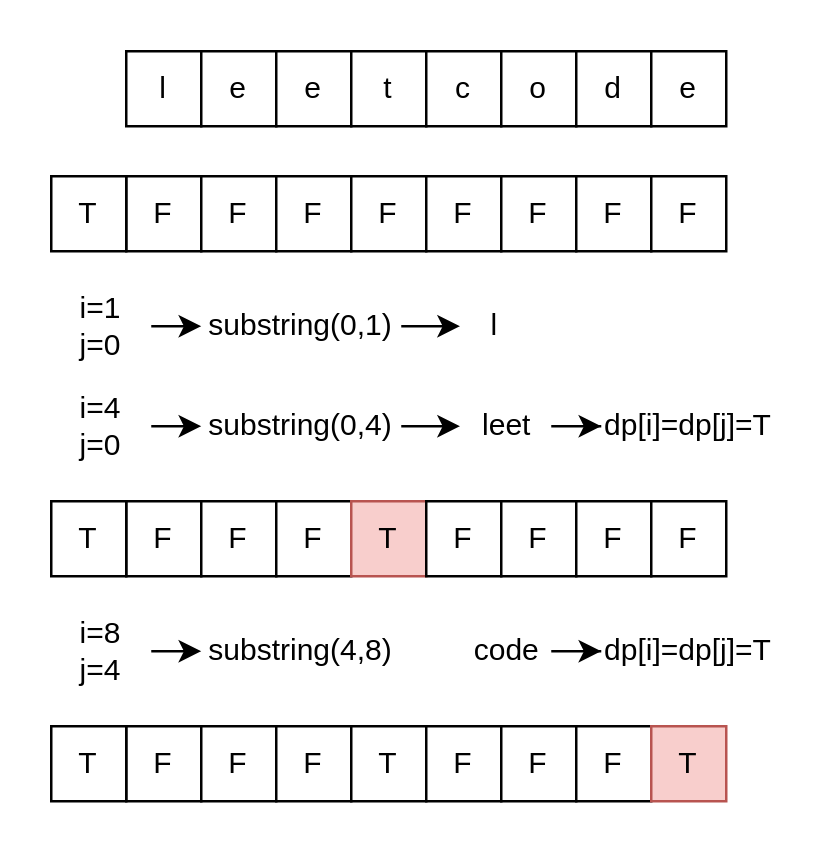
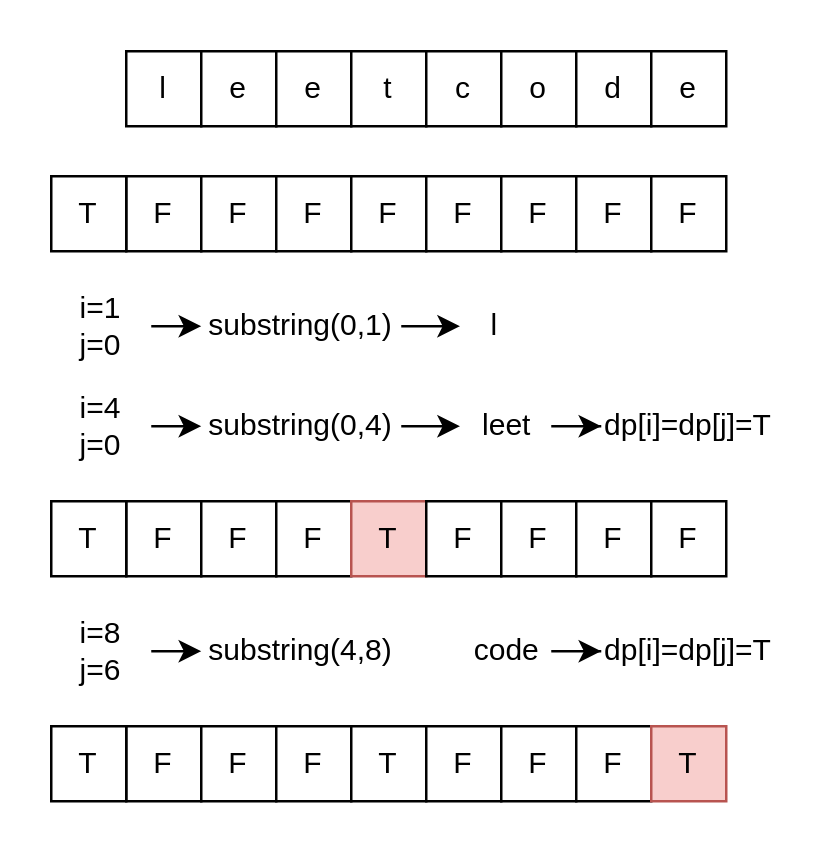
  <mxCell id="0" />
  <mxCell id="1" parent="0" />
  <mxCell id="2" value="l" style="rounded=0;whiteSpace=wrap;html=1;" vertex="1" parent="1"><mxGeometry x="50" y="20" width="30" height="30" as="geometry" /></mxCell>
  <mxCell id="3" value="e" style="rounded=0;whiteSpace=wrap;html=1;" vertex="1" parent="1"><mxGeometry x="80" y="20" width="30" height="30" as="geometry" /></mxCell>
  <mxCell id="4" value="e" style="rounded=0;whiteSpace=wrap;html=1;" vertex="1" parent="1"><mxGeometry x="110" y="20" width="30" height="30" as="geometry" /></mxCell>
  <mxCell id="5" value="t" style="rounded=0;whiteSpace=wrap;html=1;" vertex="1" parent="1"><mxGeometry x="140" y="20" width="30" height="30" as="geometry" /></mxCell>
  <mxCell id="6" value="c" style="rounded=0;whiteSpace=wrap;html=1;" vertex="1" parent="1"><mxGeometry x="170" y="20" width="30" height="30" as="geometry" /></mxCell>
  <mxCell id="7" value="o" style="rounded=0;whiteSpace=wrap;html=1;" vertex="1" parent="1"><mxGeometry x="200" y="20" width="30" height="30" as="geometry" /></mxCell>
  <mxCell id="8" value="d" style="rounded=0;whiteSpace=wrap;html=1;" vertex="1" parent="1"><mxGeometry x="230" y="20" width="30" height="30" as="geometry" /></mxCell>
  <mxCell id="9" value="e" style="rounded=0;whiteSpace=wrap;html=1;" vertex="1" parent="1"><mxGeometry x="260" y="20" width="30" height="30" as="geometry" /></mxCell>
  <mxCell id="10" value="F" style="rounded=0;whiteSpace=wrap;html=1;" vertex="1" parent="1"><mxGeometry x="50" y="70" width="30" height="30" as="geometry" /></mxCell>
  <mxCell id="11" value="F" style="rounded=0;whiteSpace=wrap;html=1;" vertex="1" parent="1"><mxGeometry x="80" y="70" width="30" height="30" as="geometry" /></mxCell>
  <mxCell id="12" value="F" style="rounded=0;whiteSpace=wrap;html=1;" vertex="1" parent="1"><mxGeometry x="110" y="70" width="30" height="30" as="geometry" /></mxCell>
  <mxCell id="13" value="F" style="rounded=0;whiteSpace=wrap;html=1;" vertex="1" parent="1"><mxGeometry x="140" y="70" width="30" height="30" as="geometry" /></mxCell>
  <mxCell id="14" value="F" style="rounded=0;whiteSpace=wrap;html=1;" vertex="1" parent="1"><mxGeometry x="170" y="70" width="30" height="30" as="geometry" /></mxCell>
  <mxCell id="15" value="F" style="rounded=0;whiteSpace=wrap;html=1;" vertex="1" parent="1"><mxGeometry x="200" y="70" width="30" height="30" as="geometry" /></mxCell>
  <mxCell id="16" value="F" style="rounded=0;whiteSpace=wrap;html=1;" vertex="1" parent="1"><mxGeometry x="230" y="70" width="30" height="30" as="geometry" /></mxCell>
  <mxCell id="17" value="F" style="rounded=0;whiteSpace=wrap;html=1;" vertex="1" parent="1"><mxGeometry x="260" y="70" width="30" height="30" as="geometry" /></mxCell>
  <mxCell id="18" value="T" style="rounded=0;whiteSpace=wrap;html=1;" vertex="1" parent="1"><mxGeometry x="20" y="70" width="30" height="30" as="geometry" /></mxCell>
  <mxCell id="19" style="edgeStyle=orthogonalEdgeStyle;rounded=0;orthogonalLoop=1;jettySize=auto;html=1;" edge="1" parent="1" source="20"><mxGeometry relative="1" as="geometry"><mxPoint x="80" y="130" as="targetPoint" /></mxGeometry></mxCell>
  <mxCell id="20" value="i=1&lt;br&gt;j=0" style="text;html=1;strokeColor=none;fillColor=none;align=center;verticalAlign=middle;whiteSpace=wrap;rounded=0;" vertex="1" parent="1"><mxGeometry x="20" y="120" width="40" height="20" as="geometry" /></mxCell>
  <mxCell id="21" style="edgeStyle=orthogonalEdgeStyle;rounded=0;orthogonalLoop=1;jettySize=auto;html=1;" edge="1" parent="1" source="22" target="23"><mxGeometry relative="1" as="geometry" /></mxCell>
  <mxCell id="22" value="substring(0,1)" style="text;html=1;strokeColor=none;fillColor=none;align=center;verticalAlign=middle;whiteSpace=wrap;rounded=0;" vertex="1" parent="1"><mxGeometry x="80" y="120" width="80" height="20" as="geometry" /></mxCell>
  <mxCell id="23" value="l" style="text;html=1;strokeColor=none;fillColor=none;align=center;verticalAlign=middle;whiteSpace=wrap;rounded=0;" vertex="1" parent="1"><mxGeometry x="183.5" y="120" width="26.5" height="20" as="geometry" /></mxCell>
  <mxCell id="24" style="edgeStyle=orthogonalEdgeStyle;rounded=0;orthogonalLoop=1;jettySize=auto;html=1;" edge="1" source="25" parent="1"><mxGeometry relative="1" as="geometry"><mxPoint x="80" y="170" as="targetPoint" /></mxGeometry></mxCell>
  <mxCell id="25" value="i=4&lt;br&gt;j=0" style="text;html=1;strokeColor=none;fillColor=none;align=center;verticalAlign=middle;whiteSpace=wrap;rounded=0;" vertex="1" parent="1"><mxGeometry x="20" y="160" width="40" height="20" as="geometry" /></mxCell>
  <mxCell id="26" style="edgeStyle=orthogonalEdgeStyle;rounded=0;orthogonalLoop=1;jettySize=auto;html=1;" edge="1" source="27" target="29" parent="1"><mxGeometry relative="1" as="geometry" /></mxCell>
  <mxCell id="27" value="substring(0,4)" style="text;html=1;strokeColor=none;fillColor=none;align=center;verticalAlign=middle;whiteSpace=wrap;rounded=0;" vertex="1" parent="1"><mxGeometry x="80" y="160" width="80" height="20" as="geometry" /></mxCell>
  <mxCell id="28" style="edgeStyle=orthogonalEdgeStyle;rounded=0;orthogonalLoop=1;jettySize=auto;html=1;entryX=0;entryY=0.5;entryDx=0;entryDy=0;" edge="1" parent="1" source="29" target="39"><mxGeometry relative="1" as="geometry" /></mxCell>
  <mxCell id="29" value="leet" style="text;html=1;strokeColor=none;fillColor=none;align=center;verticalAlign=middle;whiteSpace=wrap;rounded=0;" vertex="1" parent="1"><mxGeometry x="183.5" y="160" width="36.5" height="20" as="geometry" /></mxCell>
  <mxCell id="30" value="F" style="rounded=0;whiteSpace=wrap;html=1;" vertex="1" parent="1"><mxGeometry x="50" y="200" width="30" height="30" as="geometry" /></mxCell>
  <mxCell id="31" value="F" style="rounded=0;whiteSpace=wrap;html=1;" vertex="1" parent="1"><mxGeometry x="80" y="200" width="30" height="30" as="geometry" /></mxCell>
  <mxCell id="32" value="F" style="rounded=0;whiteSpace=wrap;html=1;" vertex="1" parent="1"><mxGeometry x="110" y="200" width="30" height="30" as="geometry" /></mxCell>
  <mxCell id="33" value="T" style="rounded=0;whiteSpace=wrap;html=1;fillColor=#f8cecc;strokeColor=#b85450;" vertex="1" parent="1"><mxGeometry x="140" y="200" width="30" height="30" as="geometry" /></mxCell>
  <mxCell id="34" value="F" style="rounded=0;whiteSpace=wrap;html=1;" vertex="1" parent="1"><mxGeometry x="170" y="200" width="30" height="30" as="geometry" /></mxCell>
  <mxCell id="35" value="F" style="rounded=0;whiteSpace=wrap;html=1;" vertex="1" parent="1"><mxGeometry x="200" y="200" width="30" height="30" as="geometry" /></mxCell>
  <mxCell id="36" value="F" style="rounded=0;whiteSpace=wrap;html=1;" vertex="1" parent="1"><mxGeometry x="230" y="200" width="30" height="30" as="geometry" /></mxCell>
  <mxCell id="37" value="F" style="rounded=0;whiteSpace=wrap;html=1;" vertex="1" parent="1"><mxGeometry x="260" y="200" width="30" height="30" as="geometry" /></mxCell>
  <mxCell id="38" value="T" style="rounded=0;whiteSpace=wrap;html=1;" vertex="1" parent="1"><mxGeometry x="20" y="200" width="30" height="30" as="geometry" /></mxCell>
  <mxCell id="39" value="dp[i]=dp[j]=T" style="text;html=1;strokeColor=none;fillColor=none;align=center;verticalAlign=middle;whiteSpace=wrap;rounded=0;" vertex="1" parent="1"><mxGeometry x="240" y="160" width="70" height="20" as="geometry" /></mxCell>
  <mxCell id="40" style="edgeStyle=orthogonalEdgeStyle;rounded=0;orthogonalLoop=1;jettySize=auto;html=1;" edge="1" source="41" parent="1"><mxGeometry relative="1" as="geometry"><mxPoint x="80" y="260" as="targetPoint" /></mxGeometry></mxCell>
- <mxCell id="41" value="i=8&lt;br&gt;j=4" style="text;html=1;strokeColor=none;fillColor=none;align=center;verticalAlign=middle;whiteSpace=wrap;rounded=0;" vertex="1" parent="1"><mxGeometry x="20" y="250" width="40" height="20" as="geometry" /></mxCell>
+ <mxCell id="41" value="i=8&lt;br&gt;j=6" style="text;html=1;strokeColor=none;fillColor=none;align=center;verticalAlign=middle;whiteSpace=wrap;rounded=0;" vertex="1" parent="1"><mxGeometry x="20" y="250" width="40" height="20" as="geometry" /></mxCell>
  <mxCell id="42" value="substring(4,8)" style="text;html=1;strokeColor=none;fillColor=none;align=center;verticalAlign=middle;whiteSpace=wrap;rounded=0;" vertex="1" parent="1"><mxGeometry x="80" y="250" width="80" height="20" as="geometry" /></mxCell>
  <mxCell id="43" style="edgeStyle=orthogonalEdgeStyle;rounded=0;orthogonalLoop=1;jettySize=auto;html=1;entryX=0;entryY=0.5;entryDx=0;entryDy=0;" edge="1" source="44" target="54" parent="1"><mxGeometry relative="1" as="geometry" /></mxCell>
  <mxCell id="44" value="code" style="text;html=1;strokeColor=none;fillColor=none;align=center;verticalAlign=middle;whiteSpace=wrap;rounded=0;" vertex="1" parent="1"><mxGeometry x="183.5" y="250" width="36.5" height="20" as="geometry" /></mxCell>
  <mxCell id="45" value="F" style="rounded=0;whiteSpace=wrap;html=1;" vertex="1" parent="1"><mxGeometry x="50" y="290" width="30" height="30" as="geometry" /></mxCell>
  <mxCell id="46" value="F" style="rounded=0;whiteSpace=wrap;html=1;" vertex="1" parent="1"><mxGeometry x="80" y="290" width="30" height="30" as="geometry" /></mxCell>
  <mxCell id="47" value="F" style="rounded=0;whiteSpace=wrap;html=1;" vertex="1" parent="1"><mxGeometry x="110" y="290" width="30" height="30" as="geometry" /></mxCell>
  <mxCell id="48" value="T" style="rounded=0;whiteSpace=wrap;html=1;" vertex="1" parent="1"><mxGeometry x="140" y="290" width="30" height="30" as="geometry" /></mxCell>
  <mxCell id="49" value="F" style="rounded=0;whiteSpace=wrap;html=1;" vertex="1" parent="1"><mxGeometry x="170" y="290" width="30" height="30" as="geometry" /></mxCell>
  <mxCell id="50" value="F" style="rounded=0;whiteSpace=wrap;html=1;" vertex="1" parent="1"><mxGeometry x="200" y="290" width="30" height="30" as="geometry" /></mxCell>
  <mxCell id="51" value="F" style="rounded=0;whiteSpace=wrap;html=1;" vertex="1" parent="1"><mxGeometry x="230" y="290" width="30" height="30" as="geometry" /></mxCell>
  <mxCell id="52" value="T" style="rounded=0;whiteSpace=wrap;html=1;fillColor=#f8cecc;strokeColor=#b85450;" vertex="1" parent="1"><mxGeometry x="260" y="290" width="30" height="30" as="geometry" /></mxCell>
  <mxCell id="53" value="T" style="rounded=0;whiteSpace=wrap;html=1;" vertex="1" parent="1"><mxGeometry x="20" y="290" width="30" height="30" as="geometry" /></mxCell>
  <mxCell id="54" value="dp[i]=dp[j]=T" style="text;html=1;strokeColor=none;fillColor=none;align=center;verticalAlign=middle;whiteSpace=wrap;rounded=0;" vertex="1" parent="1"><mxGeometry x="240" y="250" width="70" height="20" as="geometry" /></mxCell>
